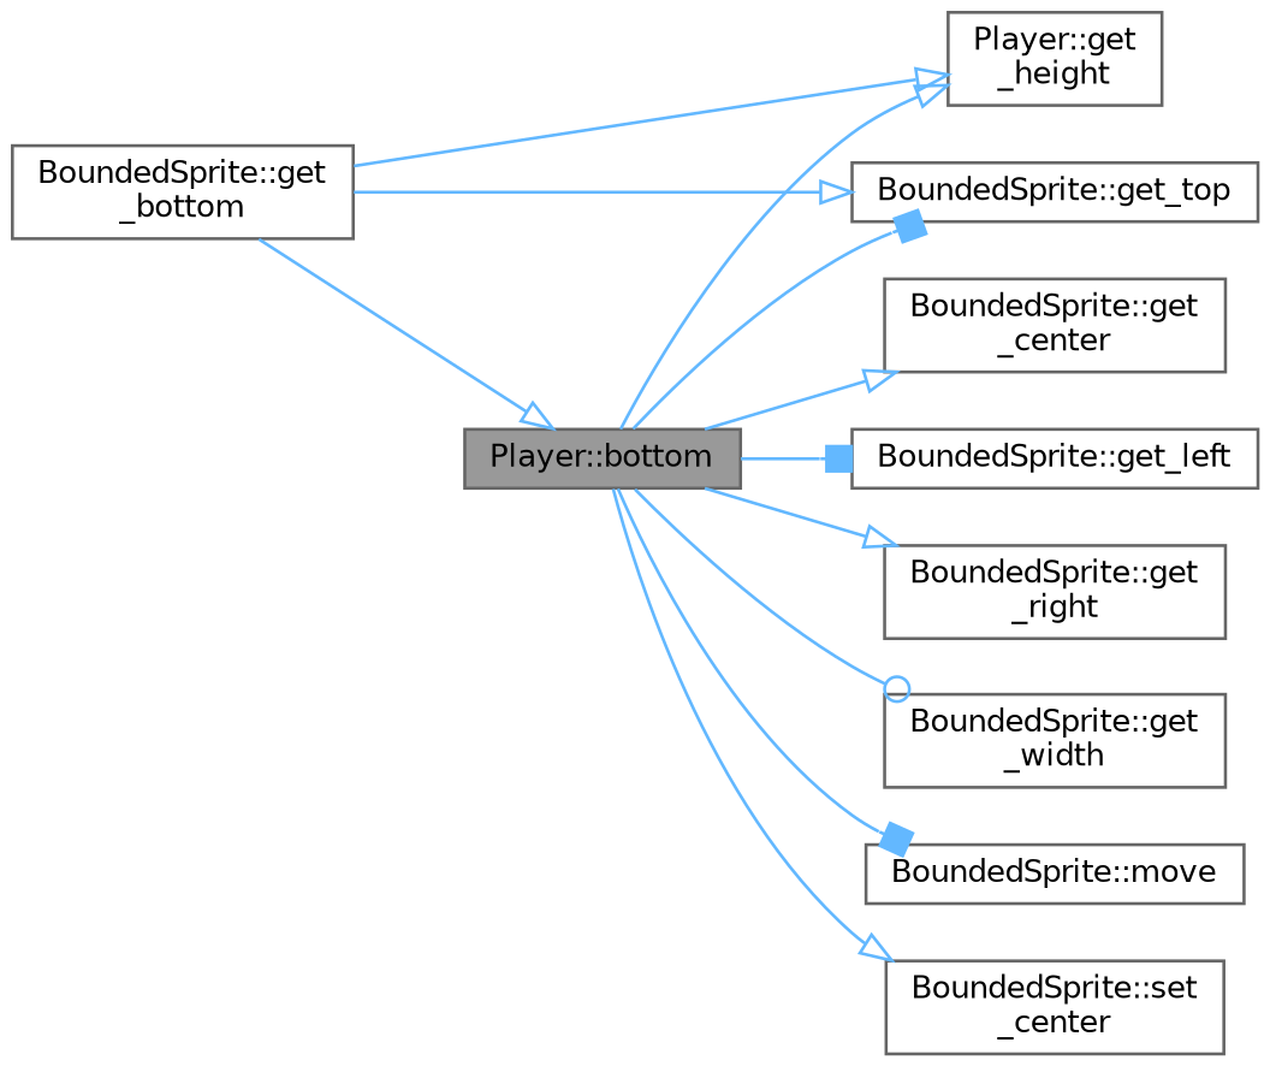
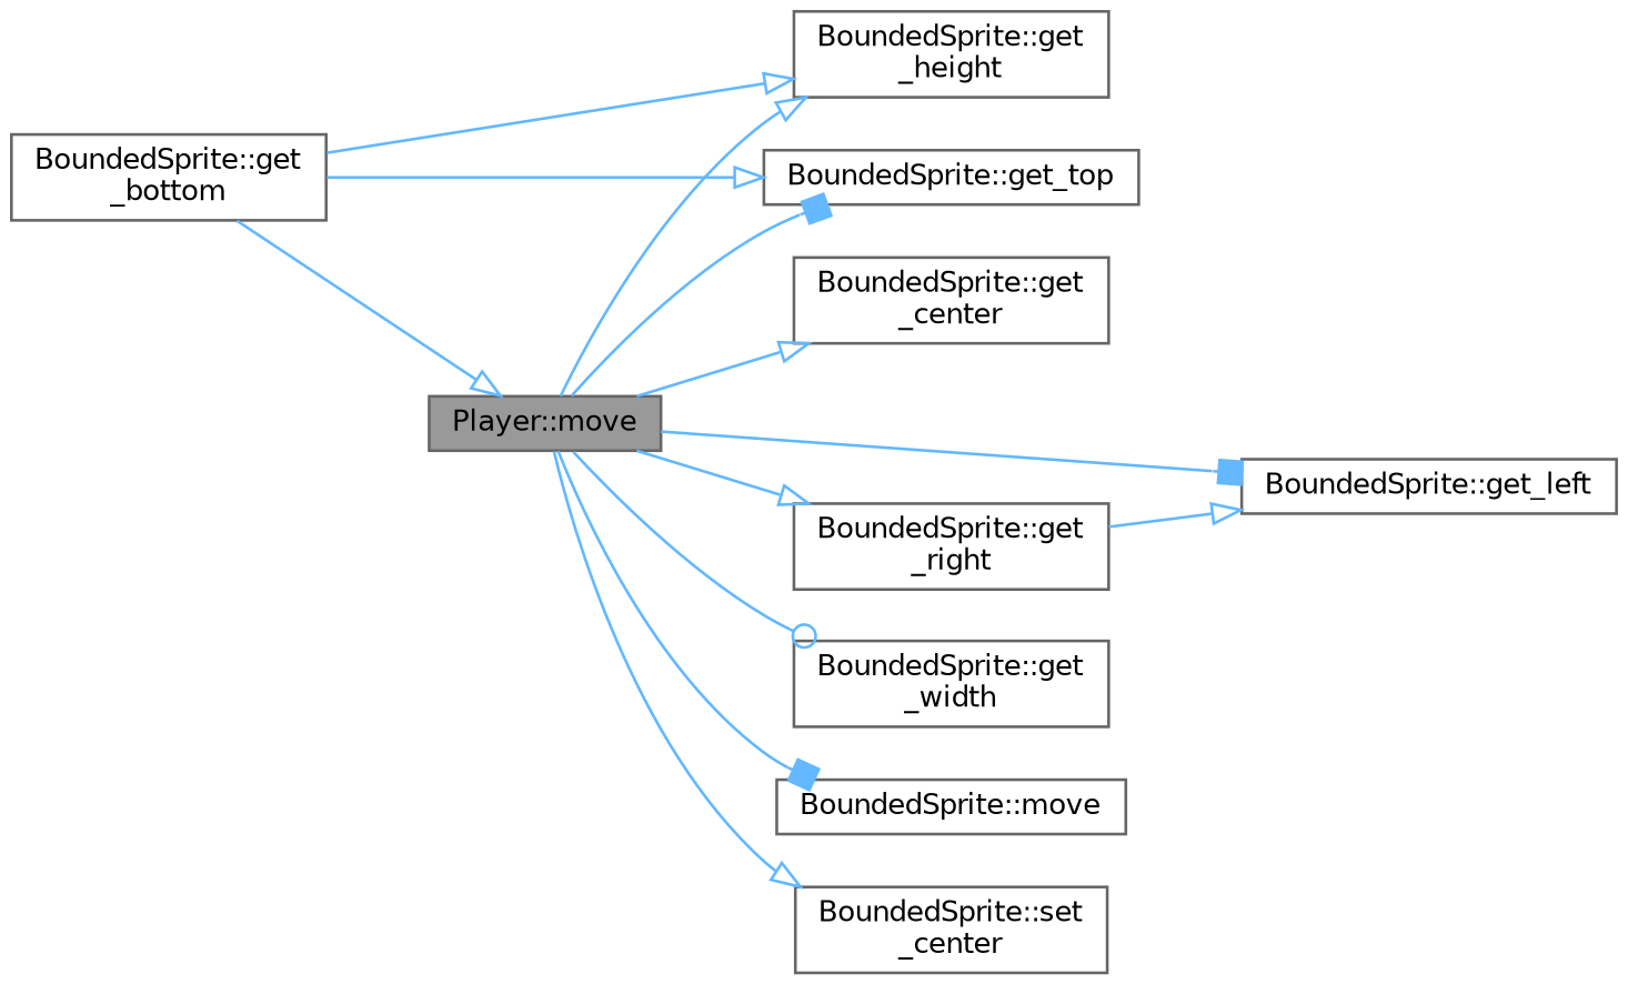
  digraph {
    rankdir=LR
    node [color=grey40 fillcolor=white fontname=Helvetica fontsize=10 shape=box style=filled]
    edge [arrowhead=onormal color=steelblue1 fontname=Helvetica fontsize=10 labelfontname=Helvetica labelfontsize=10 style=solid]
-   n1 [color=gray40 fillcolor=grey60 fontcolor=black height=0.2 label="Player::bottom" width=0.4]
-   n2 [height=0.2 label="Player::get\l_height" width=0.4]
+   n1 [color=gray40 fillcolor=grey60 fontcolor=black height=0.2 label="Player::move" width=0.4]
+   n2 [height=0.2 label="BoundedSprite::get\l_height" width=0.4]
    n3 [height=0.2 label="BoundedSprite::get_top" width=0.4]
    n4 [height=0.2 label="BoundedSprite::get\l_center" width=0.4]
    n5 [height=0.2 label="BoundedSprite::get_left" width=0.4]
    n6 [height=0.2 label="BoundedSprite::get\l_right" width=0.4]
    n7 [height=0.2 label="BoundedSprite::get\l_width" width=0.4]
    n8 [height=0.2 label="BoundedSprite::move" width=0.4]
    n9 [height=0.2 label="BoundedSprite::set\l_center" width=0.4]
    n10 [height=0.2 label="BoundedSprite::get\l_bottom" width=0.4]
    n1 -> n2
    n1 -> n3 [arrowhead=box]
    n1 -> n4
    n1 -> n5 [arrowhead=box]
    n1 -> n6
    n1 -> n7 [arrowhead=odot]
    n1 -> n8 [arrowhead=box]
    n1 -> n9
+   n6 -> n5
    n10 -> n1
    n10 -> n2
    n10 -> n3
  }
